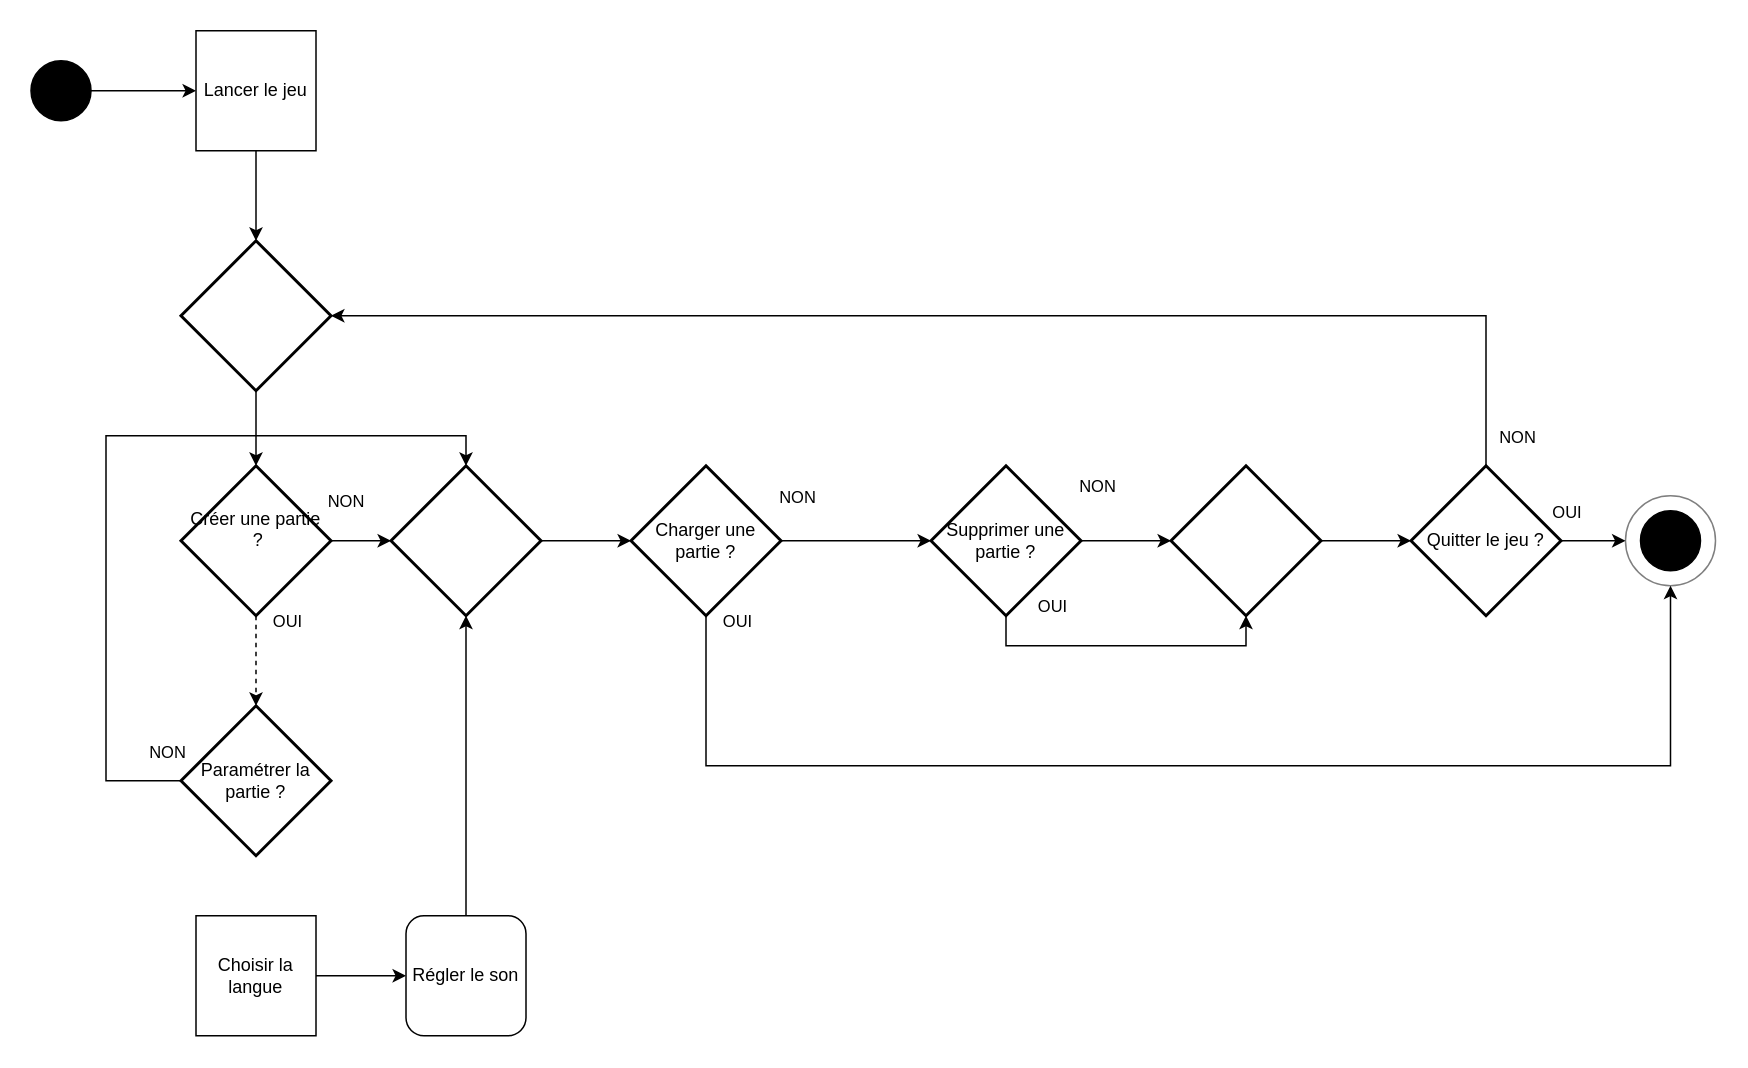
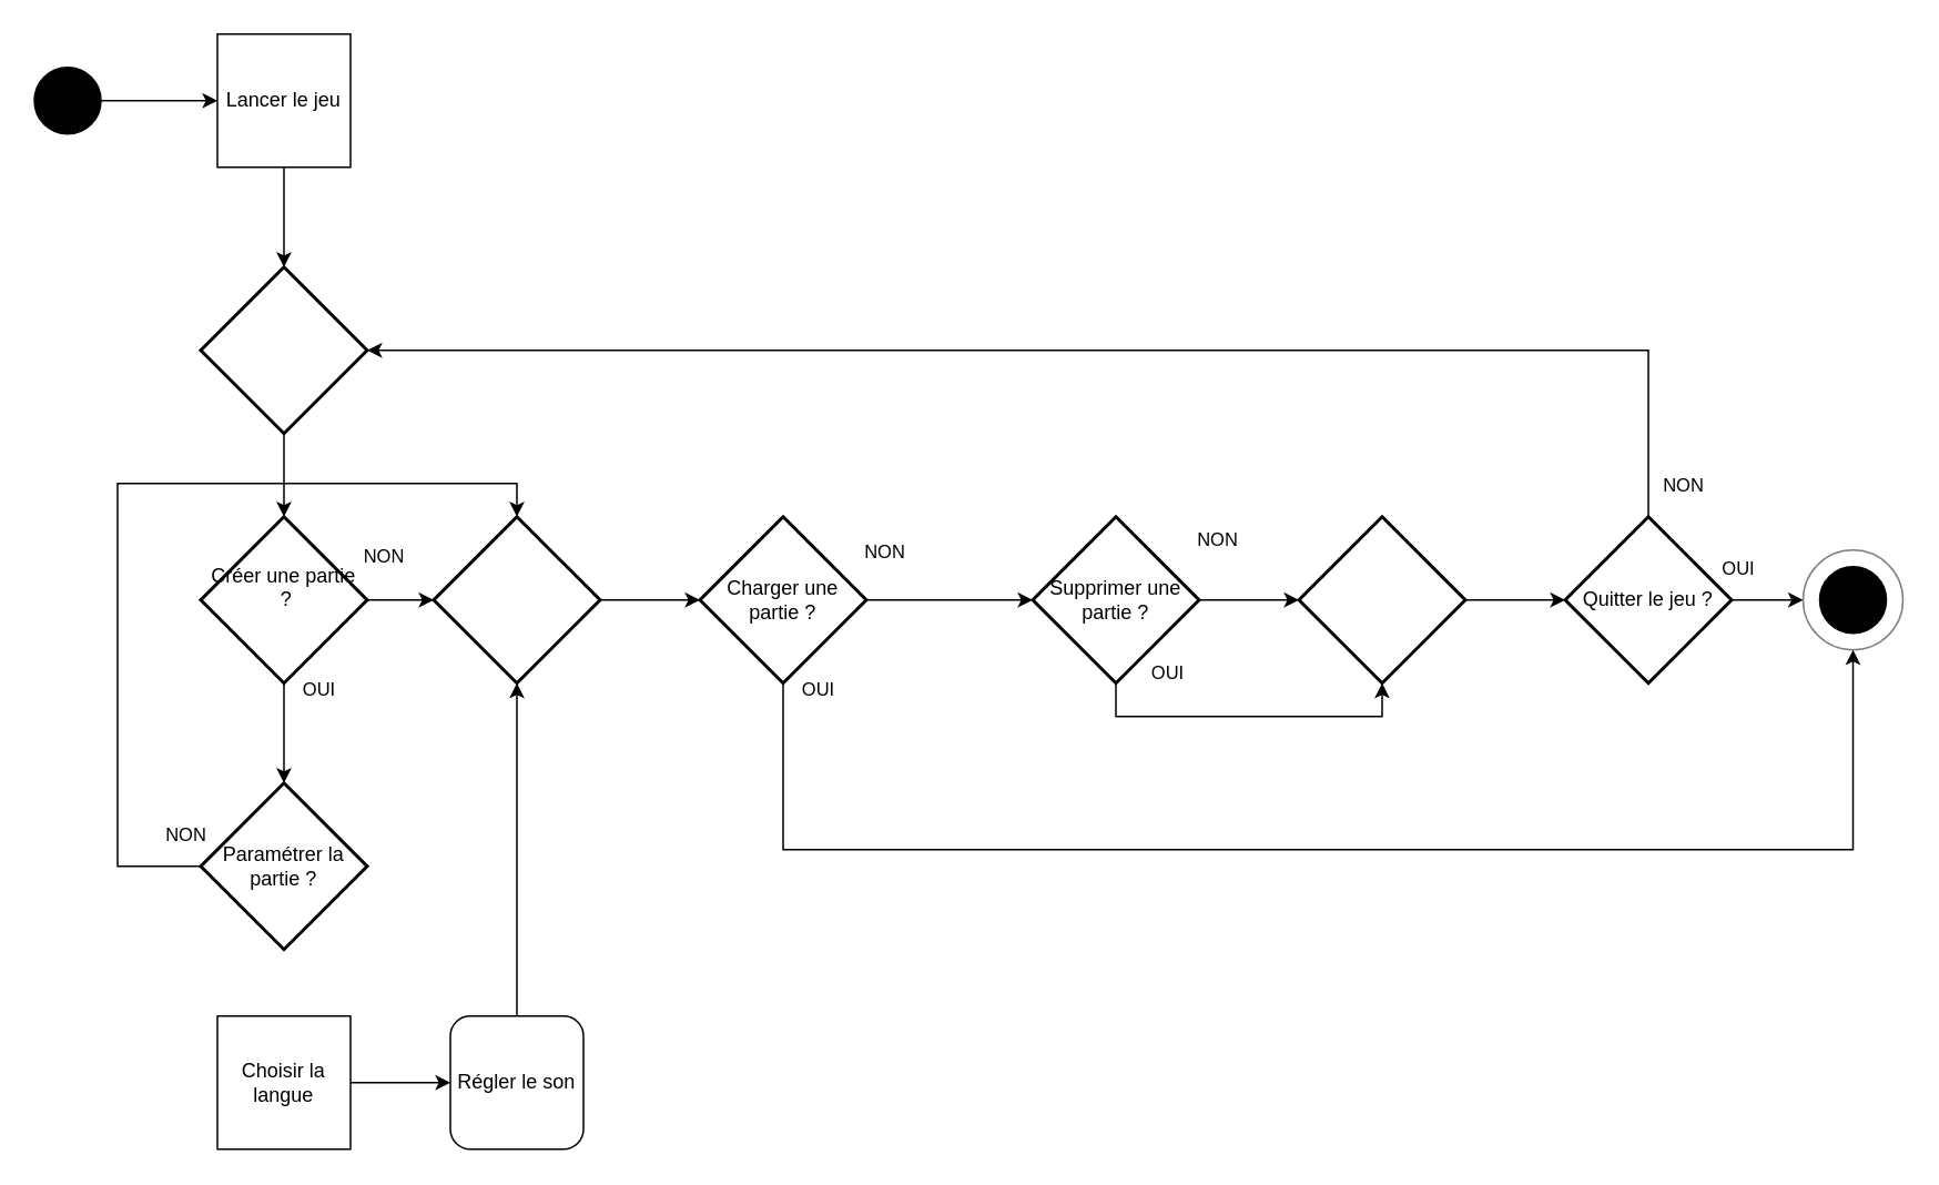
  <mxCell id="0" />
  <mxCell id="1" parent="0" />
  <mxCell id="2" style="edgeStyle=orthogonalEdgeStyle;rounded=0;orthogonalLoop=1;jettySize=auto;html=1;" edge="1" parent="1" source="3" target="7"><mxGeometry relative="1" as="geometry" /></mxCell>
  <mxCell id="3" value="" style="ellipse;whiteSpace=wrap;html=1;aspect=fixed;fillColor=#000000;" vertex="1" parent="1"><mxGeometry x="20" y="40" width="40" height="40" as="geometry" /></mxCell>
  <mxCell id="4" value="" style="ellipse;whiteSpace=wrap;html=1;aspect=fixed;fillColor=#000000;" vertex="1" parent="1"><mxGeometry x="1093" y="340" width="40" height="40" as="geometry" /></mxCell>
  <mxCell id="5" value="" style="ellipse;whiteSpace=wrap;html=1;aspect=fixed;strokeOpacity=50;fillOpacity=0;" vertex="1" parent="1"><mxGeometry x="1083" y="330" width="60" height="60" as="geometry" /></mxCell>
  <mxCell id="6" style="edgeStyle=orthogonalEdgeStyle;rounded=0;orthogonalLoop=1;jettySize=auto;html=1;" edge="1" parent="1" source="7" target="26"><mxGeometry relative="1" as="geometry" /></mxCell>
  <mxCell id="7" value="Lancer le jeu" style="whiteSpace=wrap;html=1;aspect=fixed;" vertex="1" parent="1"><mxGeometry x="130" y="20" width="80" height="80" as="geometry" /></mxCell>
  <mxCell id="8" value="Paramétrer la partie ?" style="strokeWidth=2;html=1;shape=mxgraph.flowchart.decision;whiteSpace=wrap;" vertex="1" parent="1"><mxGeometry x="120" y="470" width="100" height="100" as="geometry" /></mxCell>
  <mxCell id="9" style="edgeStyle=orthogonalEdgeStyle;rounded=0;orthogonalLoop=1;jettySize=auto;html=1;" edge="1" parent="1" source="11" target="34"><mxGeometry relative="1" as="geometry" /></mxCell>
  <mxCell id="10" value="&lt;div&gt;NON&lt;/div&gt;&lt;div&gt;&lt;br&gt;&lt;/div&gt;" style="edgeLabel;html=1;align=center;verticalAlign=middle;resizable=0;points=[];" vertex="1" connectable="0" parent="9"><mxGeometry x="-0.55" y="2" relative="1" as="geometry"><mxPoint y="-18" as="offset" /></mxGeometry></mxCell>
  <mxCell id="11" value="&lt;div&gt;Créer une partie&lt;/div&gt;&lt;div&gt;&amp;nbsp;?&lt;/div&gt;&lt;div&gt;&lt;br&gt;&lt;/div&gt;" style="strokeWidth=2;html=1;shape=mxgraph.flowchart.decision;whiteSpace=wrap;" vertex="1" parent="1"><mxGeometry x="120" y="310" width="100" height="100" as="geometry" /></mxCell>
  <mxCell id="12" style="edgeStyle=orthogonalEdgeStyle;rounded=0;orthogonalLoop=1;jettySize=auto;html=1;" edge="1" parent="1" source="16" target="19"><mxGeometry relative="1" as="geometry" /></mxCell>
  <mxCell id="13" value="NON" style="edgeLabel;html=1;align=center;verticalAlign=middle;resizable=0;points=[];" vertex="1" connectable="0" parent="12"><mxGeometry x="-0.2" y="-3" relative="1" as="geometry"><mxPoint x="-30" y="-33" as="offset" /></mxGeometry></mxCell>
  <mxCell id="14" style="edgeStyle=orthogonalEdgeStyle;rounded=0;orthogonalLoop=1;jettySize=auto;html=1;entryX=0.5;entryY=1;entryDx=0;entryDy=0;" edge="1" parent="1" source="16" target="5"><mxGeometry relative="1" as="geometry"><Array as="points"><mxPoint x="470" y="510" /><mxPoint x="1113" y="510" /></Array></mxGeometry></mxCell>
  <mxCell id="15" value="&lt;div&gt;OUI&lt;/div&gt;&lt;div&gt;&lt;br&gt;&lt;/div&gt;" style="edgeLabel;html=1;align=center;verticalAlign=middle;resizable=0;points=[];" vertex="1" connectable="0" parent="14"><mxGeometry x="-0.9" y="-4" relative="1" as="geometry"><mxPoint x="24" y="-33" as="offset" /></mxGeometry></mxCell>
  <mxCell id="16" value="&lt;div&gt;Charger une partie ?&lt;/div&gt;" style="strokeWidth=2;html=1;shape=mxgraph.flowchart.decision;whiteSpace=wrap;" vertex="1" parent="1"><mxGeometry x="420" y="310" width="100" height="100" as="geometry" /></mxCell>
  <mxCell id="17" style="edgeStyle=orthogonalEdgeStyle;rounded=0;orthogonalLoop=1;jettySize=auto;html=1;" edge="1" parent="1" source="19" target="30"><mxGeometry relative="1" as="geometry" /></mxCell>
  <mxCell id="18" value="&lt;div&gt;NON&lt;/div&gt;&lt;div&gt;&lt;br&gt;&lt;/div&gt;" style="edgeLabel;html=1;align=center;verticalAlign=middle;resizable=0;points=[];" vertex="1" connectable="0" parent="17"><mxGeometry x="0.1" y="1" relative="1" as="geometry"><mxPoint x="-23" y="-29" as="offset" /></mxGeometry></mxCell>
  <mxCell id="19" value="Supprimer une partie ?" style="strokeWidth=2;html=1;shape=mxgraph.flowchart.decision;whiteSpace=wrap;" vertex="1" parent="1"><mxGeometry x="620" y="310" width="100" height="100" as="geometry" /></mxCell>
- <mxCell id="20" style="edgeStyle=orthogonalEdgeStyle;rounded=0;orthogonalLoop=1;jettySize=auto;html=1;entryX=0.5;entryY=0;entryDx=0;entryDy=0;entryPerimeter=0;dashed=1;" edge="1" parent="1" source="11" target="8"><mxGeometry relative="1" as="geometry" /></mxCell>
+ <mxCell id="20" style="edgeStyle=orthogonalEdgeStyle;rounded=0;orthogonalLoop=1;jettySize=auto;html=1;entryX=0.5;entryY=0;entryDx=0;entryDy=0;entryPerimeter=0;" edge="1" parent="1" source="11" target="8"><mxGeometry relative="1" as="geometry" /></mxCell>
  <mxCell id="21" value="&lt;div&gt;OUI&lt;/div&gt;&lt;div&gt;&lt;br&gt;&lt;/div&gt;" style="edgeLabel;html=1;align=center;verticalAlign=middle;resizable=0;points=[];" vertex="1" connectable="0" parent="20"><mxGeometry x="-0.233" y="-1" relative="1" as="geometry"><mxPoint x="21" y="-13" as="offset" /></mxGeometry></mxCell>
  <mxCell id="22" style="edgeStyle=orthogonalEdgeStyle;rounded=0;orthogonalLoop=1;jettySize=auto;html=1;" edge="1" parent="1" source="23" target="25"><mxGeometry relative="1" as="geometry" /></mxCell>
  <mxCell id="23" value="Choisir la langue" style="whiteSpace=wrap;html=1;aspect=fixed;" vertex="1" parent="1"><mxGeometry x="130" y="610" width="80" height="80" as="geometry" /></mxCell>
  <mxCell id="24" style="edgeStyle=orthogonalEdgeStyle;rounded=0;orthogonalLoop=1;jettySize=auto;html=1;" edge="1" parent="1" source="25" target="34"><mxGeometry relative="1" as="geometry" /></mxCell>
  <mxCell id="25" value="Régler le son" style="whiteSpace=wrap;html=1;aspect=fixed;rounded=1;" vertex="1" parent="1"><mxGeometry x="270" y="610" width="80" height="80" as="geometry" /></mxCell>
  <mxCell id="26" value="" style="strokeWidth=2;html=1;shape=mxgraph.flowchart.decision;whiteSpace=wrap;" vertex="1" parent="1"><mxGeometry x="120" y="160" width="100" height="100" as="geometry" /></mxCell>
  <mxCell id="27" style="edgeStyle=orthogonalEdgeStyle;rounded=0;orthogonalLoop=1;jettySize=auto;html=1;" edge="1" parent="1" source="29" target="5"><mxGeometry relative="1" as="geometry" /></mxCell>
  <mxCell id="28" value="OUI" style="edgeLabel;html=1;align=center;verticalAlign=middle;resizable=0;points=[];" vertex="1" connectable="0" parent="27"><mxGeometry x="-0.302" relative="1" as="geometry"><mxPoint x="-12" y="-20" as="offset" /></mxGeometry></mxCell>
  <mxCell id="29" value="Quitter le jeu ?" style="strokeWidth=2;html=1;shape=mxgraph.flowchart.decision;whiteSpace=wrap;" vertex="1" parent="1"><mxGeometry x="940" y="310" width="100" height="100" as="geometry" /></mxCell>
  <mxCell id="30" value="" style="strokeWidth=2;html=1;shape=mxgraph.flowchart.decision;whiteSpace=wrap;" vertex="1" parent="1"><mxGeometry x="780" y="310" width="100" height="100" as="geometry" /></mxCell>
  <mxCell id="31" style="edgeStyle=orthogonalEdgeStyle;rounded=0;orthogonalLoop=1;jettySize=auto;html=1;entryX=0.5;entryY=1;entryDx=0;entryDy=0;entryPerimeter=0;" edge="1" parent="1" source="19" target="30"><mxGeometry relative="1" as="geometry"><Array as="points"><mxPoint x="670" y="430" /><mxPoint x="830" y="430" /></Array></mxGeometry></mxCell>
  <mxCell id="32" value="&lt;div&gt;OUI&lt;/div&gt;&lt;div&gt;&lt;br&gt;&lt;/div&gt;" style="edgeLabel;html=1;align=center;verticalAlign=middle;resizable=0;points=[];" vertex="1" connectable="0" parent="31"><mxGeometry x="-0.46" y="3" relative="1" as="geometry"><mxPoint x="-4" y="-17" as="offset" /></mxGeometry></mxCell>
  <mxCell id="33" style="edgeStyle=orthogonalEdgeStyle;rounded=0;orthogonalLoop=1;jettySize=auto;html=1;" edge="1" parent="1" source="34" target="16"><mxGeometry relative="1" as="geometry" /></mxCell>
  <mxCell id="34" value="" style="strokeWidth=2;html=1;shape=mxgraph.flowchart.decision;whiteSpace=wrap;" vertex="1" parent="1"><mxGeometry x="260" y="310" width="100" height="100" as="geometry" /></mxCell>
  <mxCell id="35" style="edgeStyle=orthogonalEdgeStyle;rounded=0;orthogonalLoop=1;jettySize=auto;html=1;entryX=0.5;entryY=0;entryDx=0;entryDy=0;entryPerimeter=0;" edge="1" parent="1" source="8" target="34"><mxGeometry relative="1" as="geometry"><Array as="points"><mxPoint x="70" y="520" /><mxPoint x="70" y="290" /><mxPoint x="310" y="290" /></Array></mxGeometry></mxCell>
  <mxCell id="36" value="NON" style="edgeLabel;html=1;align=center;verticalAlign=middle;resizable=0;points=[];" vertex="1" connectable="0" parent="35"><mxGeometry x="-0.918" y="-2" relative="1" as="geometry"><mxPoint x="12" y="-18" as="offset" /></mxGeometry></mxCell>
  <mxCell id="37" style="edgeStyle=orthogonalEdgeStyle;rounded=0;orthogonalLoop=1;jettySize=auto;html=1;entryX=0;entryY=0.5;entryDx=0;entryDy=0;entryPerimeter=0;" edge="1" parent="1" source="30" target="29"><mxGeometry relative="1" as="geometry" /></mxCell>
  <mxCell id="38" style="edgeStyle=orthogonalEdgeStyle;rounded=0;orthogonalLoop=1;jettySize=auto;html=1;entryX=0.5;entryY=0;entryDx=0;entryDy=0;entryPerimeter=0;" edge="1" parent="1" source="26" target="11"><mxGeometry relative="1" as="geometry" /></mxCell>
  <mxCell id="39" style="edgeStyle=orthogonalEdgeStyle;rounded=0;orthogonalLoop=1;jettySize=auto;html=1;entryX=1;entryY=0.5;entryDx=0;entryDy=0;entryPerimeter=0;" edge="1" parent="1" source="29" target="26"><mxGeometry relative="1" as="geometry"><Array as="points"><mxPoint x="990" y="210" /></Array></mxGeometry></mxCell>
  <mxCell id="40" value="NON" style="edgeLabel;html=1;align=center;verticalAlign=middle;resizable=0;points=[];" vertex="1" connectable="0" parent="39"><mxGeometry x="-0.919" y="1" relative="1" as="geometry"><mxPoint x="21" y="15" as="offset" /></mxGeometry></mxCell>
